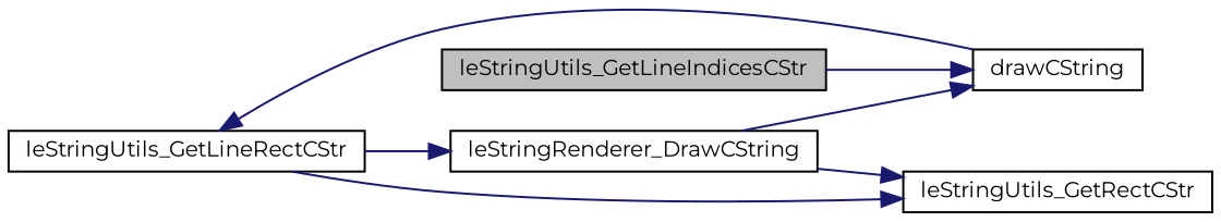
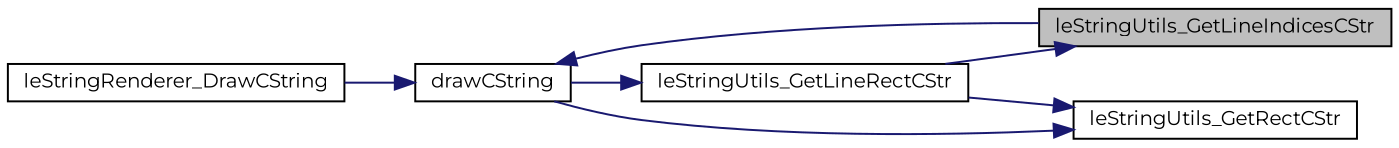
  digraph {
    fontname=Montserrat
    rankdir=RL
    node [color=black fillcolor=white fontname=Montserrat fontsize=10 shape=record style=filled]
    edge [color=midnightblue dir=back fontname=Montserrat fontsize=10 labelfontname=Helvetica labelfontsize=10 style=solid]
    n1 [fillcolor=grey75 fontcolor=black height=0.2 label=leStringUtils_GetLineIndicesCStr width=0.4]
    n2 [height=0.2 label=leStringUtils_GetLineRectCStr width=0.4]
    n3 [height=0.2 label=drawCString width=0.4]
    n4 [height=0.2 label=leStringRenderer_DrawCString width=0.4]
    n5 [height=0.2 label=leStringUtils_GetRectCStr width=0.4]
-   n4 -> n2
+   n1 -> n2
    n2 -> n3
    n3 -> n1
    n3 -> n4
    n5 -> n2
-   n5 -> n4
+   n5 -> n3
  }
